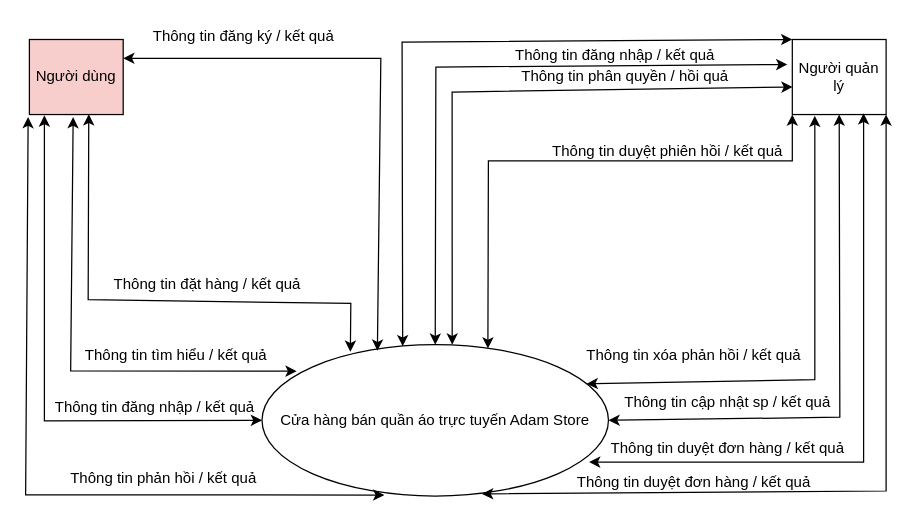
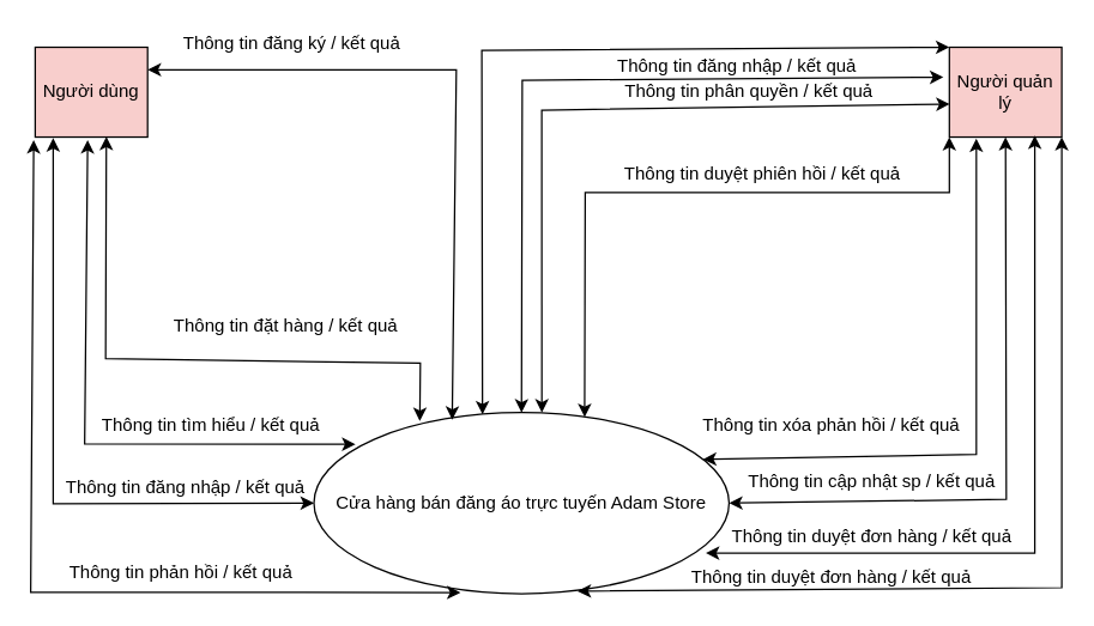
  <mxCell id="0" />
  <mxCell id="1" parent="0" />
- <mxCell id="2" value="&lt;span style=&quot;&quot;&gt;Cửa hàng bán quần áo trực tuyến Adam Store&lt;/span&gt;" style="ellipse;whiteSpace=wrap;html=1;" parent="1" vertex="1"><mxGeometry x="209" y="275" width="277" height="121" as="geometry" /></mxCell>
+ <mxCell id="2" value="&lt;span style=&quot;&quot;&gt;Cửa hàng bán đăng áo trực tuyến Adam Store&lt;/span&gt;" style="ellipse;whiteSpace=wrap;html=1;" parent="1" vertex="1"><mxGeometry x="209" y="275" width="277" height="121" as="geometry" /></mxCell>
  <mxCell id="3" value="Người dùng" style="rounded=0;whiteSpace=wrap;html=1;fillColor=#f8cecc;" parent="1" vertex="1"><mxGeometry x="23" y="31" width="75" height="60" as="geometry" /></mxCell>
- <mxCell id="4" value="Người quản lý" style="rounded=0;whiteSpace=wrap;html=1;" parent="1" vertex="1"><mxGeometry x="633" y="31" width="75" height="60" as="geometry" /></mxCell>
+ <mxCell id="4" value="Người quản lý" style="rounded=0;whiteSpace=wrap;html=1;fillColor=#f8cecc;" parent="1" vertex="1"><mxGeometry x="633" y="31" width="75" height="60" as="geometry" /></mxCell>
  <mxCell id="5" value="" style="endArrow=classic;startArrow=classic;html=1;rounded=0;entryX=0.353;entryY=0.994;entryDx=0;entryDy=0;entryPerimeter=0;" parent="1" target="2" edge="1"><mxGeometry width="50" height="50" relative="1" as="geometry"><mxPoint x="22" y="93" as="sourcePoint" /><mxPoint x="363" y="166" as="targetPoint" /><Array as="points"><mxPoint x="20" y="395" /></Array></mxGeometry></mxCell>
  <mxCell id="6" value="" style="endArrow=classic;startArrow=classic;html=1;rounded=0;entryX=0.16;entryY=1.011;entryDx=0;entryDy=0;entryPerimeter=0;exitX=0;exitY=0.5;exitDx=0;exitDy=0;" parent="1" source="2" target="3" edge="1"><mxGeometry width="50" height="50" relative="1" as="geometry"><mxPoint x="313" y="216" as="sourcePoint" /><mxPoint x="363" y="166" as="targetPoint" /><Array as="points"><mxPoint x="35" y="336" /></Array></mxGeometry></mxCell>
  <mxCell id="7" value="" style="endArrow=classic;startArrow=classic;html=1;rounded=0;entryX=0.1;entryY=0.175;entryDx=0;entryDy=0;entryPerimeter=0;" parent="1" target="2" edge="1"><mxGeometry width="50" height="50" relative="1" as="geometry"><mxPoint x="58" y="93" as="sourcePoint" /><mxPoint x="363" y="166" as="targetPoint" /><Array as="points"><mxPoint x="56" y="296" /></Array></mxGeometry></mxCell>
  <mxCell id="8" value="" style="endArrow=classic;startArrow=classic;html=1;rounded=0;entryX=0.633;entryY=0.996;entryDx=0;entryDy=0;entryPerimeter=0;exitX=0.255;exitY=0.047;exitDx=0;exitDy=0;exitPerimeter=0;" parent="1" source="2" target="3" edge="1"><mxGeometry width="50" height="50" relative="1" as="geometry"><mxPoint x="313" y="216" as="sourcePoint" /><mxPoint x="363" y="166" as="targetPoint" /><Array as="points"><mxPoint x="280" y="242" /><mxPoint x="70" y="239" /></Array></mxGeometry></mxCell>
  <mxCell id="9" value="" style="endArrow=classic;startArrow=classic;html=1;rounded=0;exitX=0.333;exitY=0.04;exitDx=0;exitDy=0;exitPerimeter=0;entryX=1;entryY=0.25;entryDx=0;entryDy=0;" parent="1" source="2" target="3" edge="1"><mxGeometry width="50" height="50" relative="1" as="geometry"><mxPoint x="313" y="216" as="sourcePoint" /><mxPoint x="363" y="166" as="targetPoint" /><Array as="points"><mxPoint x="304" y="46" /></Array></mxGeometry></mxCell>
  <mxCell id="10" value="" style="endArrow=classic;startArrow=classic;html=1;rounded=0;entryX=0;entryY=0;entryDx=0;entryDy=0;exitX=0.406;exitY=0.01;exitDx=0;exitDy=0;exitPerimeter=0;" parent="1" source="2" target="4" edge="1"><mxGeometry width="50" height="50" relative="1" as="geometry"><mxPoint x="313" y="216" as="sourcePoint" /><mxPoint x="363" y="166" as="targetPoint" /><Array as="points"><mxPoint x="321" y="33" /></Array></mxGeometry></mxCell>
  <mxCell id="11" value="" style="endArrow=classic;startArrow=classic;html=1;rounded=0;exitX=0.5;exitY=0;exitDx=0;exitDy=0;" parent="1" source="2" edge="1"><mxGeometry width="50" height="50" relative="1" as="geometry"><mxPoint x="313" y="216" as="sourcePoint" /><mxPoint x="629" y="51" as="targetPoint" /><Array as="points"><mxPoint x="348" y="53" /></Array></mxGeometry></mxCell>
  <mxCell id="12" value="" style="endArrow=classic;startArrow=classic;html=1;rounded=0;entryX=0.003;entryY=0.632;entryDx=0;entryDy=0;exitX=0.549;exitY=0;exitDx=0;exitDy=0;exitPerimeter=0;entryPerimeter=0;" parent="1" source="2" target="4" edge="1"><mxGeometry width="50" height="50" relative="1" as="geometry"><mxPoint x="313" y="216" as="sourcePoint" /><mxPoint x="363" y="166" as="targetPoint" /><Array as="points"><mxPoint x="361" y="73" /></Array></mxGeometry></mxCell>
  <mxCell id="13" value="" style="endArrow=classic;startArrow=classic;html=1;rounded=0;entryX=0;entryY=1;entryDx=0;entryDy=0;exitX=0.652;exitY=0.025;exitDx=0;exitDy=0;exitPerimeter=0;" parent="1" source="2" target="4" edge="1"><mxGeometry width="50" height="50" relative="1" as="geometry"><mxPoint x="313" y="216" as="sourcePoint" /><mxPoint x="363" y="166" as="targetPoint" /><Array as="points"><mxPoint x="390" y="128" /><mxPoint x="633" y="128" /></Array></mxGeometry></mxCell>
  <mxCell id="14" value="" style="endArrow=classic;startArrow=classic;html=1;rounded=0;entryX=1;entryY=1;entryDx=0;entryDy=0;exitX=0.635;exitY=0.986;exitDx=0;exitDy=0;exitPerimeter=0;" parent="1" source="2" target="4" edge="1"><mxGeometry width="50" height="50" relative="1" as="geometry"><mxPoint x="313" y="216" as="sourcePoint" /><mxPoint x="363" y="166" as="targetPoint" /><Array as="points"><mxPoint x="708" y="392" /></Array></mxGeometry></mxCell>
  <mxCell id="15" value="" style="endArrow=classic;startArrow=classic;html=1;rounded=0;exitX=0.944;exitY=0.776;exitDx=0;exitDy=0;exitPerimeter=0;" parent="1" source="2" edge="1"><mxGeometry width="50" height="50" relative="1" as="geometry"><mxPoint x="313" y="216" as="sourcePoint" /><mxPoint x="690" y="90" as="targetPoint" /><Array as="points"><mxPoint x="690" y="369" /></Array></mxGeometry></mxCell>
  <mxCell id="16" value="" style="endArrow=classic;startArrow=classic;html=1;rounded=0;entryX=0.5;entryY=1;entryDx=0;entryDy=0;exitX=1;exitY=0.5;exitDx=0;exitDy=0;" parent="1" source="2" target="4" edge="1"><mxGeometry width="50" height="50" relative="1" as="geometry"><mxPoint x="313" y="216" as="sourcePoint" /><mxPoint x="363" y="166" as="targetPoint" /><Array as="points"><mxPoint x="671" y="333" /></Array></mxGeometry></mxCell>
  <mxCell id="17" value="" style="endArrow=classic;startArrow=classic;html=1;rounded=0;exitX=0.937;exitY=0.258;exitDx=0;exitDy=0;exitPerimeter=0;" parent="1" source="2" edge="1"><mxGeometry width="50" height="50" relative="1" as="geometry"><mxPoint x="313" y="216" as="sourcePoint" /><mxPoint x="651" y="92" as="targetPoint" /><Array as="points"><mxPoint x="651" y="303" /></Array></mxGeometry></mxCell>
- <mxCell id="18" value="Thông tin phản hồi / kết quả" style="text;html=1;align=center;verticalAlign=middle;resizable=0;points=[];autosize=1;strokeColor=none;fillColor=none;" parent="1" vertex="1"><mxGeometry x="50" y="373" width="159" height="18" as="geometry" /></mxCell>
+ <mxCell id="18" value="Thông tin phản hồi / kết quả" style="text;html=1;align=center;verticalAlign=middle;resizable=0;points=[];autosize=1;strokeColor=none;fillColor=none;" parent="1" vertex="1"><mxGeometry x="40" y="373" width="159" height="18" as="geometry" /></mxCell>
  <mxCell id="19" value="Thông tin đăng nhập / kết quả" style="text;html=1;align=center;verticalAlign=middle;resizable=0;points=[];autosize=1;strokeColor=none;fillColor=none;" parent="1" vertex="1"><mxGeometry x="38" y="316" width="169" height="18" as="geometry" /></mxCell>
  <mxCell id="20" value="Thông tin tìm hiểu / kết quả" style="text;html=1;align=center;verticalAlign=middle;resizable=0;points=[];autosize=1;strokeColor=none;fillColor=none;" parent="1" vertex="1"><mxGeometry x="62" y="275" width="155" height="18" as="geometry" /></mxCell>
- <mxCell id="21" value="Thông tin đặt hàng / kết quả" style="text;html=1;align=center;verticalAlign=middle;resizable=0;points=[];autosize=1;strokeColor=none;fillColor=none;" parent="1" vertex="1"><mxGeometry x="85" y="218" width="159" height="18" as="geometry" /></mxCell>
+ <mxCell id="21" value="Thông tin đặt hàng / kết quả" style="text;html=1;align=center;verticalAlign=middle;resizable=0;points=[];autosize=1;strokeColor=none;fillColor=none;" parent="1" vertex="1"><mxGeometry x="110" y="208" width="159" height="18" as="geometry" /></mxCell>
  <mxCell id="22" value="Thông tin đăng ký / kết quả" style="text;html=1;align=center;verticalAlign=middle;resizable=0;points=[];autosize=1;strokeColor=none;fillColor=none;" parent="1" vertex="1"><mxGeometry x="116" y="20" width="155" height="18" as="geometry" /></mxCell>
  <mxCell id="23" value="Thông tin đăng nhập / kết quả" style="text;html=1;align=center;verticalAlign=middle;resizable=0;points=[];autosize=1;strokeColor=none;fillColor=none;" parent="1" vertex="1"><mxGeometry x="406" y="35" width="169" height="18" as="geometry" /></mxCell>
- <mxCell id="24" value="Thông tin phân quyền / hồi quả" style="text;html=1;align=center;verticalAlign=middle;resizable=0;points=[];autosize=1;strokeColor=none;fillColor=none;" parent="1" vertex="1"><mxGeometry x="411" y="52" width="175" height="18" as="geometry" /></mxCell>
- <mxCell id="25" value="Thông tin duyệt phiên hồi / kết quả" style="text;html=1;align=center;verticalAlign=middle;resizable=0;points=[];autosize=1;strokeColor=none;fillColor=none;" parent="1" vertex="1"><mxGeometry x="436" y="112" width="194" height="18" as="geometry" /></mxCell>
+ <mxCell id="24" value="Thông tin phân quyền / kết quả" style="text;html=1;align=center;verticalAlign=middle;resizable=0;points=[];autosize=1;strokeColor=none;fillColor=none;" parent="1" vertex="1"><mxGeometry x="411" y="52" width="175" height="18" as="geometry" /></mxCell>
+ <mxCell id="25" value="Thông tin duyệt phiên hồi / kết quả" style="text;html=1;align=center;verticalAlign=middle;resizable=0;points=[];autosize=1;strokeColor=none;fillColor=none;" parent="1" vertex="1"><mxGeometry x="411" y="107" width="194" height="18" as="geometry" /></mxCell>
  <mxCell id="26" value="Thông tin xóa phản hồi / kết quả" style="text;html=1;align=center;verticalAlign=middle;resizable=0;points=[];autosize=1;strokeColor=none;fillColor=none;" parent="1" vertex="1"><mxGeometry x="463" y="275" width="181" height="18" as="geometry" /></mxCell>
  <mxCell id="27" value="Thông tin duyệt đơn hàng / kết quả" style="text;html=1;align=center;verticalAlign=middle;resizable=0;points=[];autosize=1;strokeColor=none;fillColor=none;" parent="1" vertex="1"><mxGeometry x="455" y="376" width="197" height="18" as="geometry" /></mxCell>
  <mxCell id="28" value="Thông tin duyệt đơn hàng / kết quả" style="text;html=1;align=center;verticalAlign=middle;resizable=0;points=[];autosize=1;strokeColor=none;fillColor=none;" parent="1" vertex="1"><mxGeometry x="482" y="349" width="197" height="18" as="geometry" /></mxCell>
  <mxCell id="29" value="Thông tin cập nhật sp / kết quả" style="text;html=1;align=center;verticalAlign=middle;resizable=0;points=[];autosize=1;strokeColor=none;fillColor=none;" parent="1" vertex="1"><mxGeometry x="493" y="312" width="175" height="18" as="geometry" /></mxCell>
